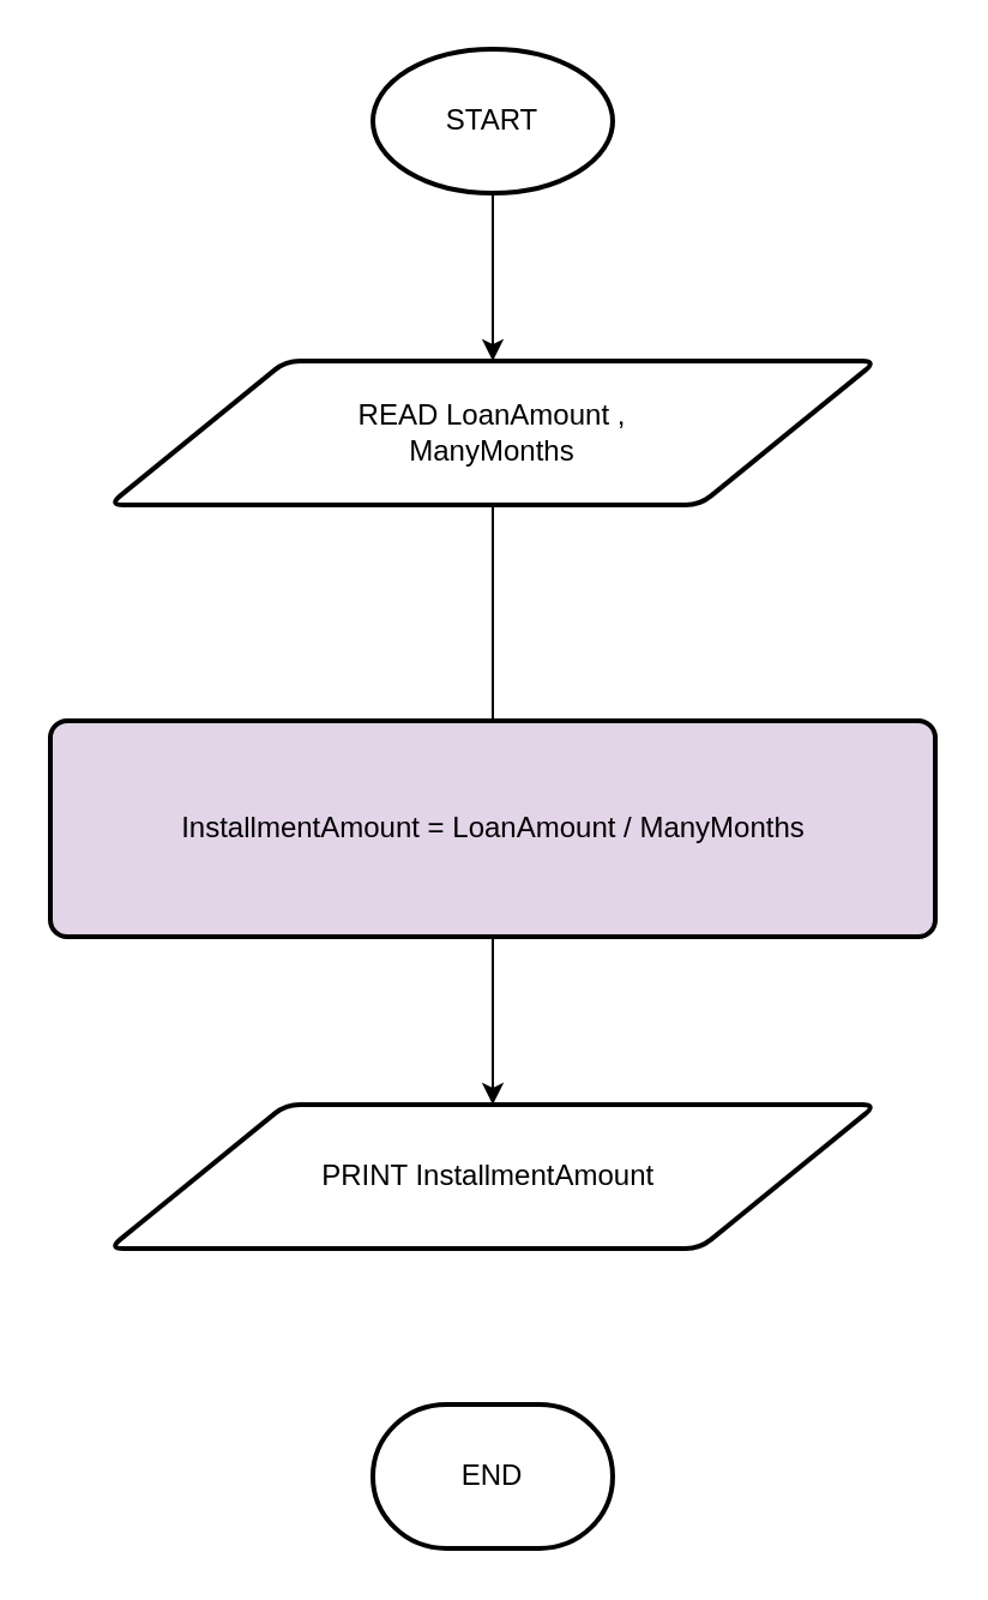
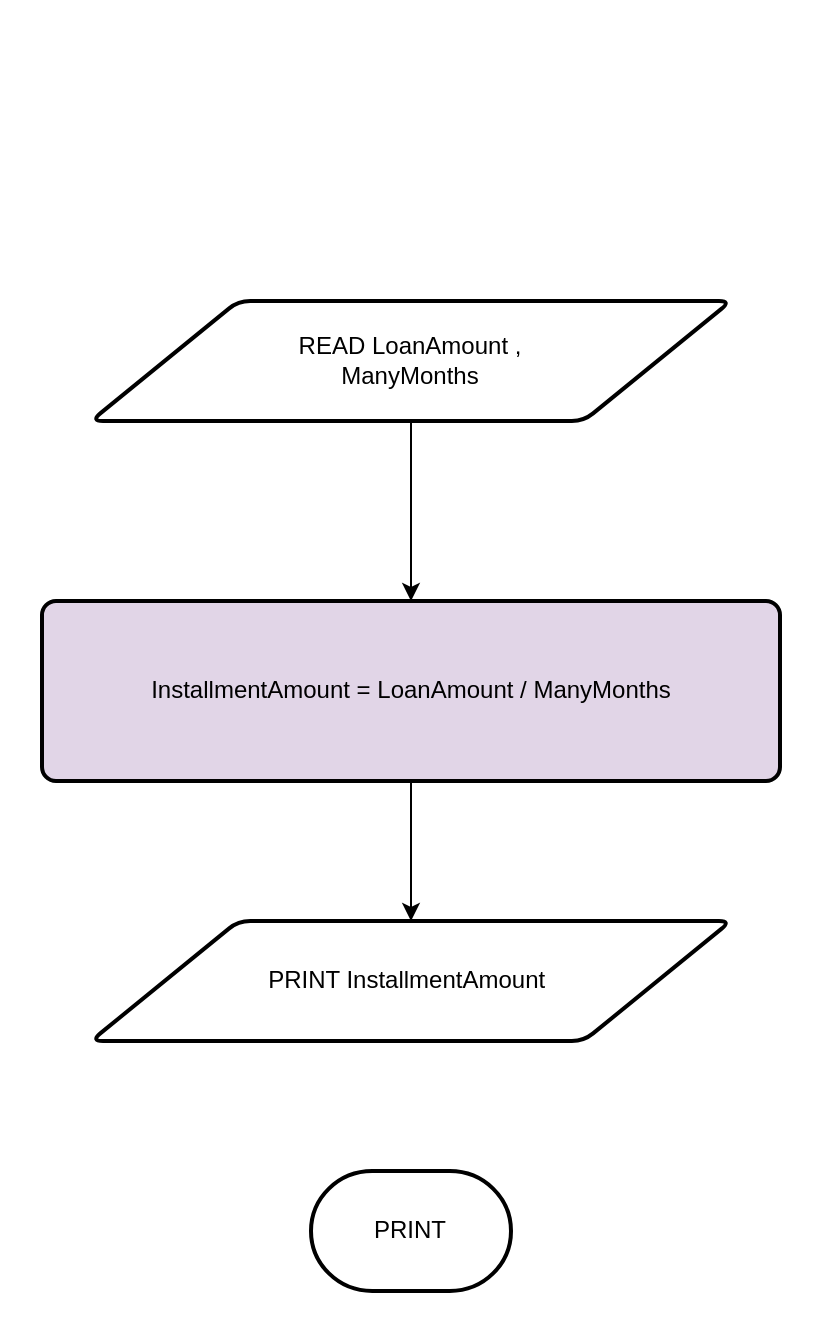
  <mxCell id="0" />
  <mxCell id="1" parent="0" />
- <mxCell id="2" style="edgeStyle=orthogonalEdgeStyle;rounded=0;orthogonalLoop=1;jettySize=auto;html=1;exitX=0.5;exitY=1;exitDx=0;exitDy=0;exitPerimeter=0;" edge="1" parent="1" source="3" target="5"><mxGeometry relative="1" as="geometry" /></mxCell>
- <mxCell id="3" value="START" style="strokeWidth=2;html=1;shape=mxgraph.flowchart.start_1;whiteSpace=wrap;" vertex="1" parent="1"><mxGeometry x="155" y="20" width="100" height="60" as="geometry" /></mxCell>
- <mxCell id="4" style="edgeStyle=orthogonalEdgeStyle;rounded=0;orthogonalLoop=1;jettySize=auto;html=1;exitX=0.5;exitY=1;exitDx=0;exitDy=0;entryX=0.5;entryY=0;entryDx=0;entryDy=0;endArrow=none;" edge="1" parent="1" source="5" target="7"><mxGeometry relative="1" as="geometry" /></mxCell>
+ <mxCell id="4" style="edgeStyle=orthogonalEdgeStyle;rounded=0;orthogonalLoop=1;jettySize=auto;html=1;exitX=0.5;exitY=1;exitDx=0;exitDy=0;entryX=0.5;entryY=0;entryDx=0;entryDy=0;" edge="1" parent="1" source="5" target="7"><mxGeometry relative="1" as="geometry" /></mxCell>
  <mxCell id="5" value="READ LoanAmount ,&lt;div&gt;ManyMonths&lt;/div&gt;" style="shape=parallelogram;html=1;strokeWidth=2;perimeter=parallelogramPerimeter;whiteSpace=wrap;rounded=1;arcSize=12;size=0.23;" vertex="1" parent="1"><mxGeometry x="45" y="150" width="320" height="60" as="geometry" /></mxCell>
  <mxCell id="6" style="edgeStyle=orthogonalEdgeStyle;rounded=0;orthogonalLoop=1;jettySize=auto;html=1;exitX=0.5;exitY=1;exitDx=0;exitDy=0;entryX=0.5;entryY=0;entryDx=0;entryDy=0;" edge="1" parent="1" source="7" target="8"><mxGeometry relative="1" as="geometry" /></mxCell>
  <mxCell id="7" value="InstallmentAmount = LoanAmount / ManyMonths" style="rounded=1;whiteSpace=wrap;html=1;absoluteArcSize=1;arcSize=14;strokeWidth=2;fillColor=#e1d5e7;" vertex="1" parent="1"><mxGeometry x="20.5" y="300" width="369" height="90" as="geometry" /></mxCell>
  <mxCell id="8" value="PRINT InstallmentAmount&amp;nbsp;" style="shape=parallelogram;html=1;strokeWidth=2;perimeter=parallelogramPerimeter;whiteSpace=wrap;rounded=1;arcSize=12;size=0.23;" vertex="1" parent="1"><mxGeometry x="45" y="460" width="320" height="60" as="geometry" /></mxCell>
- <mxCell id="9" value="END" style="strokeWidth=2;html=1;shape=mxgraph.flowchart.terminator;whiteSpace=wrap;" vertex="1" parent="1"><mxGeometry x="155" y="585" width="100" height="60" as="geometry" /></mxCell>
+ <mxCell id="9" value="PRINT" style="strokeWidth=2;html=1;shape=mxgraph.flowchart.terminator;whiteSpace=wrap;" vertex="1" parent="1"><mxGeometry x="155" y="585" width="100" height="60" as="geometry" /></mxCell>
